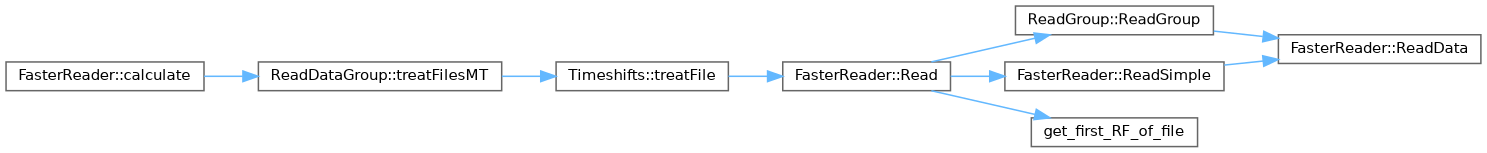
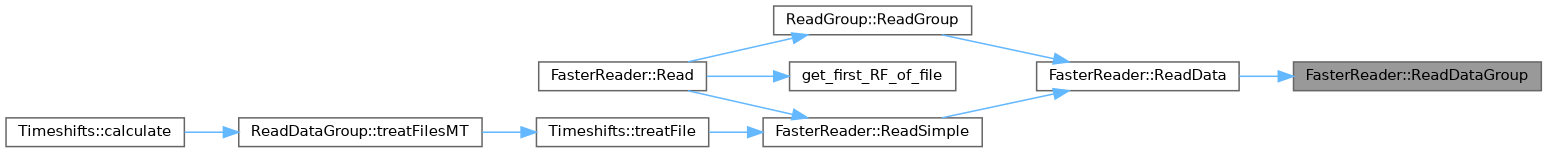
  digraph {
    rankdir=RL
    node [color=grey40 fillcolor=white fontname=Helvetica fontsize=10 shape=box style=filled]
    edge [color=steelblue1 dir=back fontname=Helvetica fontsize=10 labelfontname=Helvetica labelfontsize=10 style=solid]
+   n1 [color=gray40 fillcolor=grey60 fontcolor=black height=0.2 label="FasterReader::ReadDataGroup" width=0.4]
    n2 [height=0.2 label="FasterReader::ReadData" width=0.4]
    n3 [height=0.2 label="ReadGroup::ReadGroup" width=0.4]
    n4 [height=0.2 label="FasterReader::ReadSimple" width=0.4]
    n5 [height=0.2 label="FasterReader::Read" width=0.4]
    n6 [height=0.2 label="Timeshifts::treatFile" width=0.4]
    n7 [height=0.2 label=get_first_RF_of_file width=0.4]
    n8 [height=0.2 label="ReadDataGroup::treatFilesMT" width=0.4]
-   n9 [height=0.2 label="FasterReader::calculate" width=0.4]
+   n9 [height=0.2 label="Timeshifts::calculate" width=0.4]
+   n1 -> n2
    n2 -> n3
    n2 -> n4
    n3 -> n5
    n4 -> n5
-   n5 -> n6
+   n4 -> n6
    n6 -> n8
    n7 -> n5
    n8 -> n9
  }
